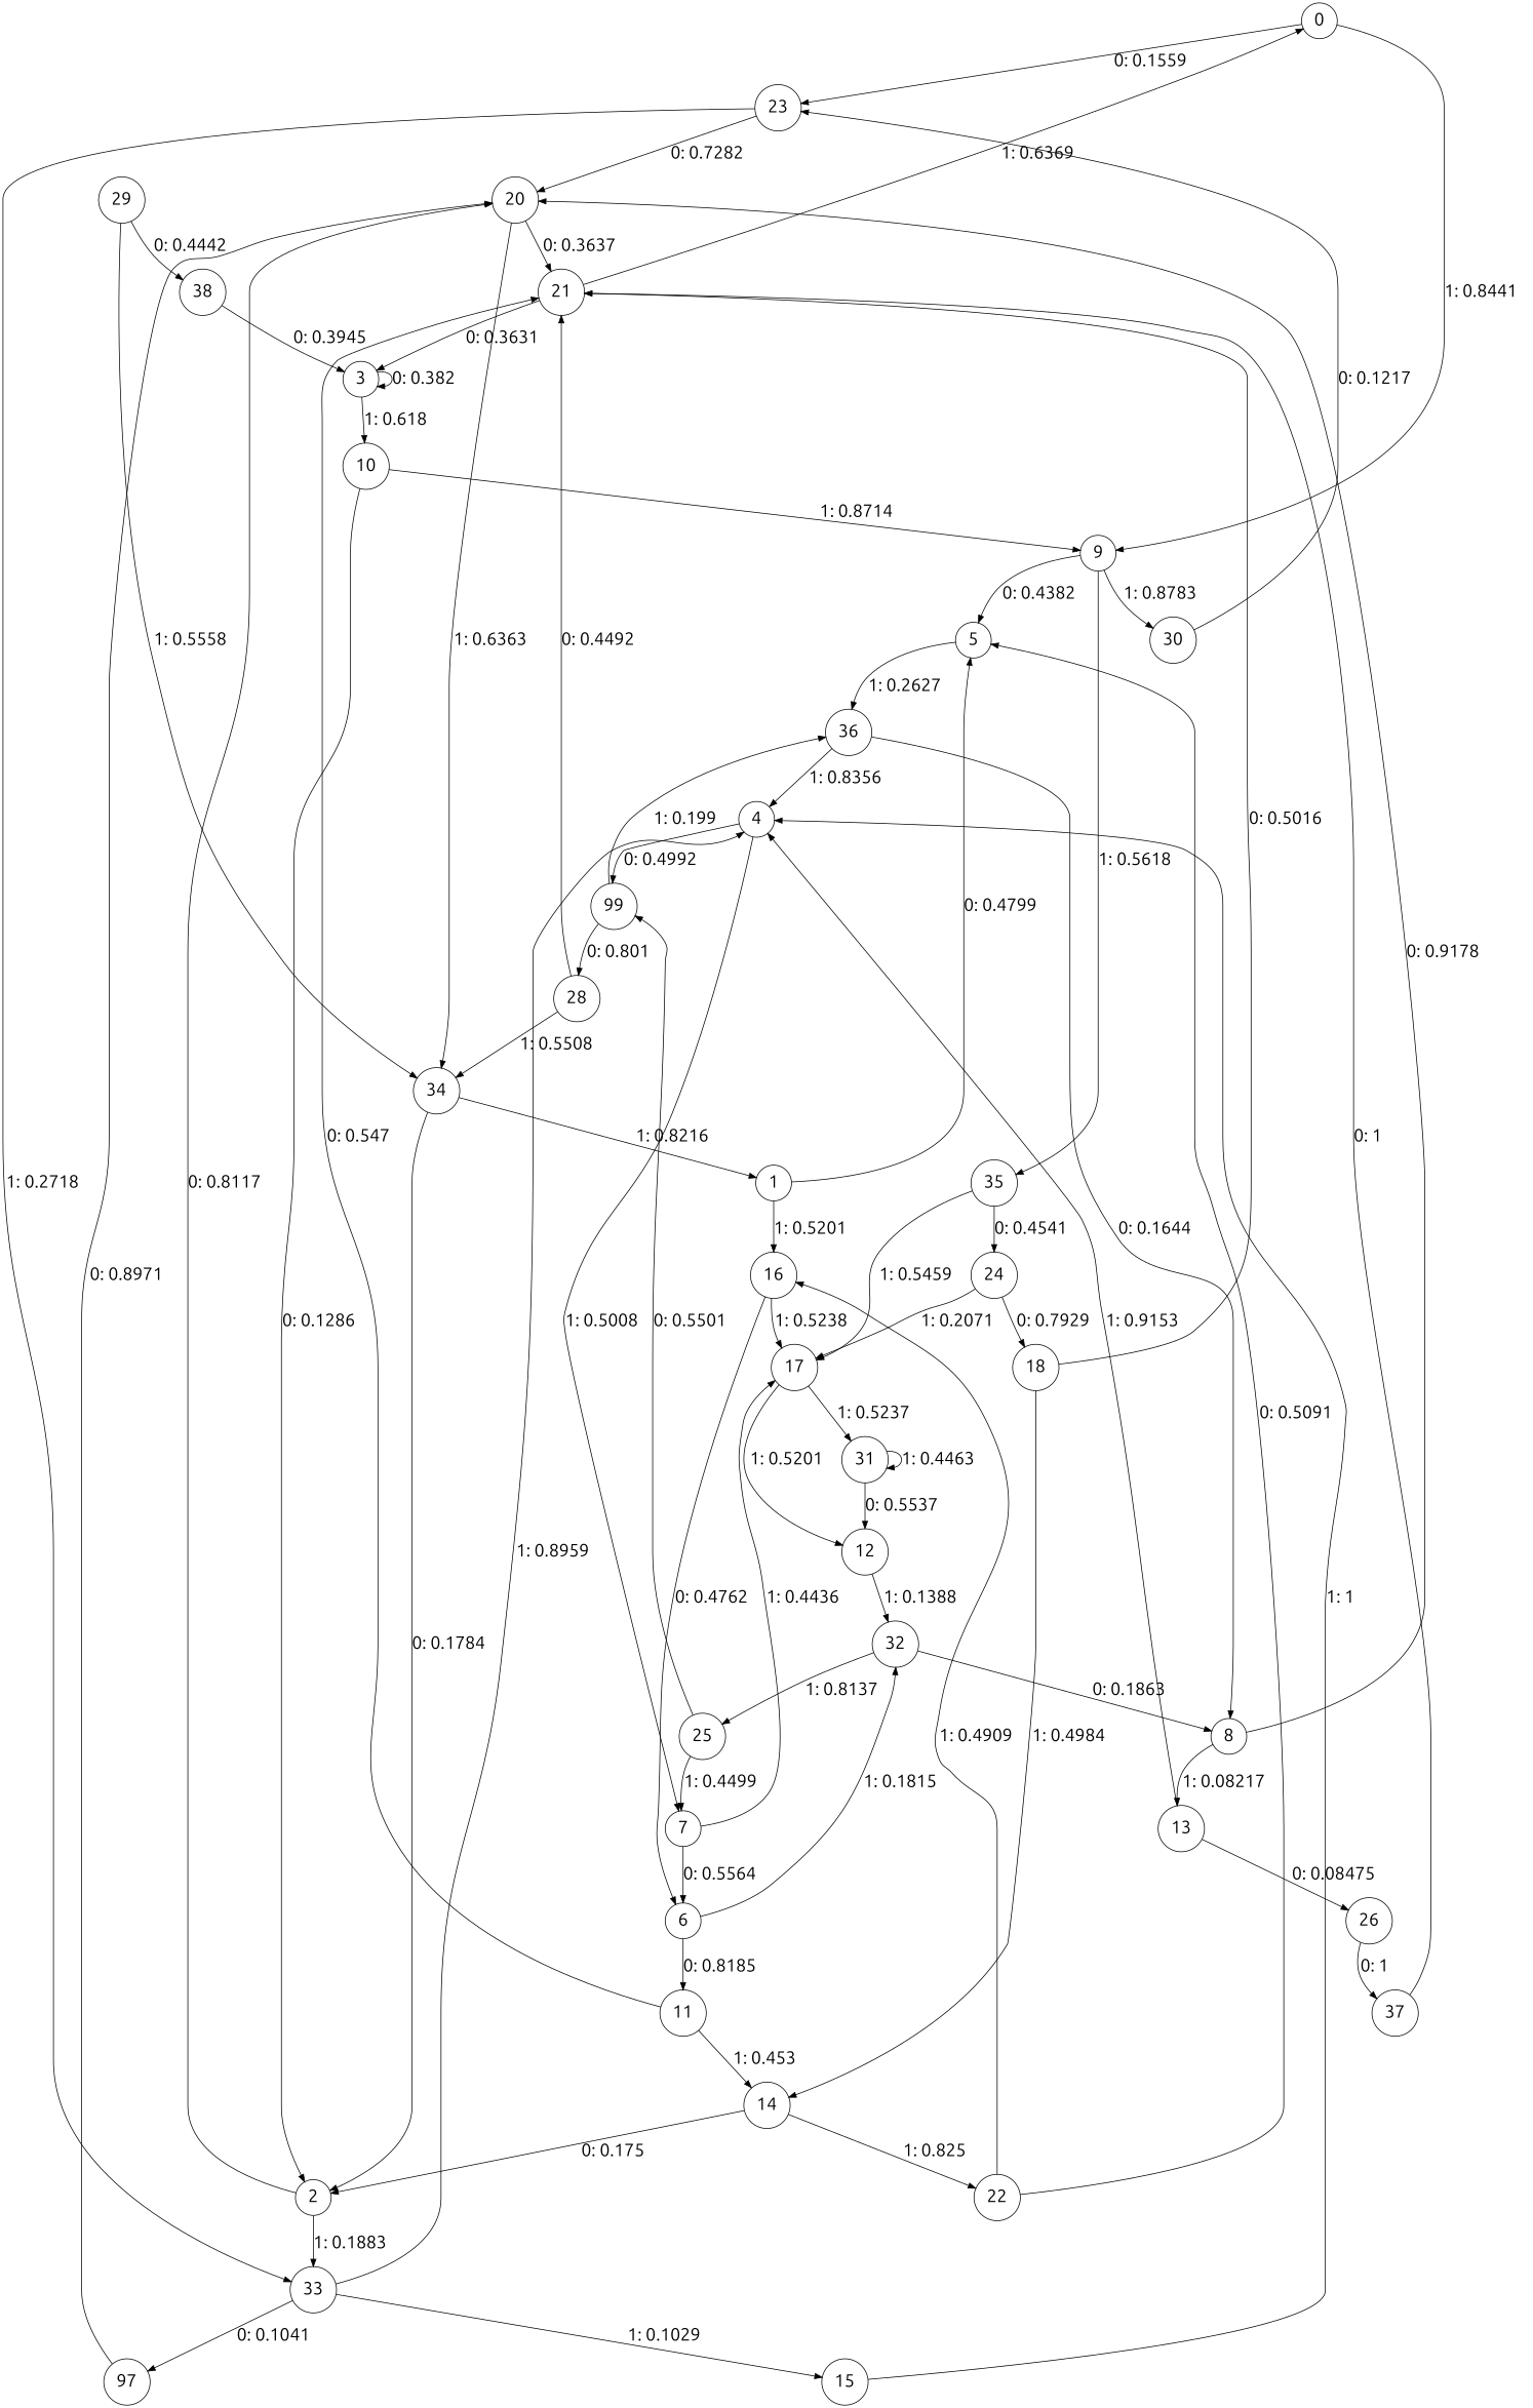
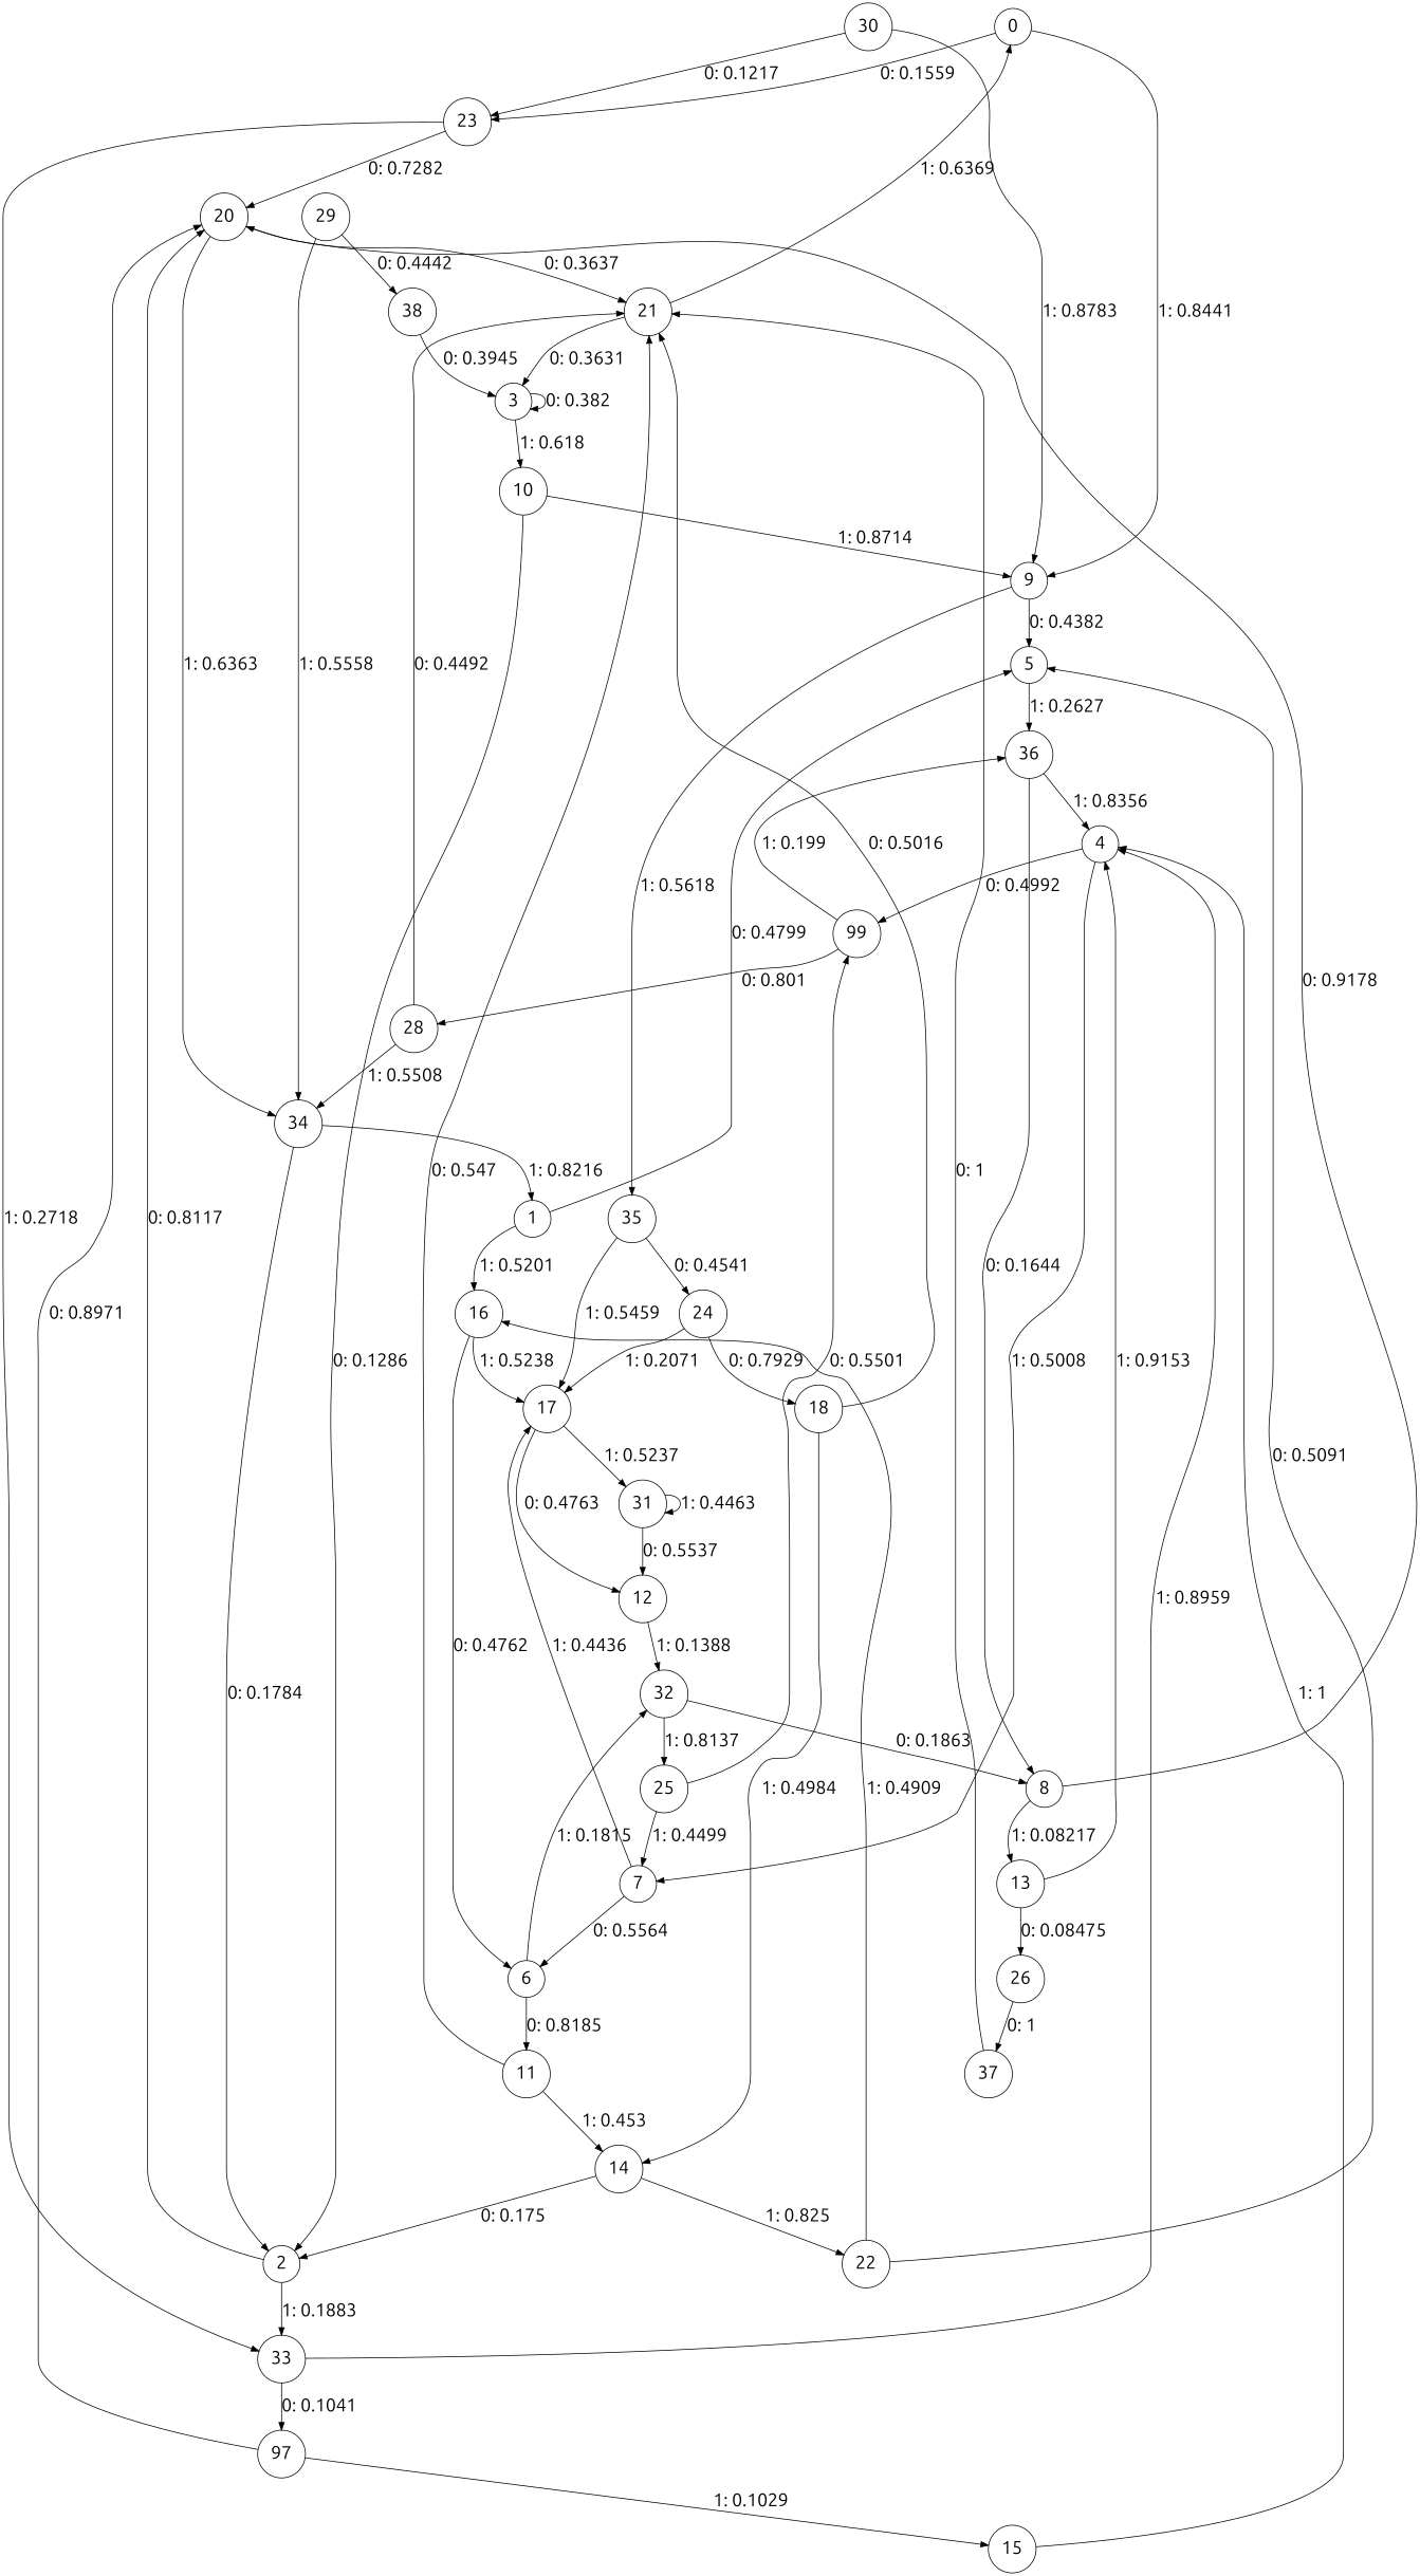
  digraph {
    fontname=Ubuntu
    node [fontname=Ubuntu fontsize=24 shape=circle]
    edge [fontname=Ubuntu fontsize=24]
    0
    23
    9
    20
    33
    5
    35
    21
    34
    4
    n11 [label=97]
    36
    17
    24
    1
    16
    6
    29
    38
    8
    11
    32
    12
    31
    2
    3
    n27 [label=99]
    7
    15
    10
    28
    13
    14
    25
    22
    26
    37
    18
    30
    0 -> 23 [label="0: 0.1559   "]
    0 -> 9 [label="1: 0.8441   "]
    23 -> 20 [label="0: 0.7282   "]
    23 -> 33 [label="1: 0.2718   "]
    9 -> 5 [label="0: 0.4382   "]
    9 -> 35 [label="1: 0.5618   "]
    20 -> 21 [label="0: 0.3637   "]
    20 -> 34 [label="1: 0.6363   "]
    33 -> 4 [label="1: 0.8959   "]
    33 -> n11 [label="0: 0.1041   "]
    5 -> 36 [label="1: 0.2627   "]
    35 -> 17 [label="1: 0.5459   "]
    35 -> 24 [label="0: 0.4541   "]
    21 -> 0 [label="1: 0.6369   "]
    21 -> 3 [label="0: 0.3631   "]
    34 -> 1 [label="1: 0.8216   "]
    34 -> 2 [label="0: 0.1784   "]
    4 -> n27 [label="0: 0.4992   "]
    4 -> 7 [label="1: 0.5008   "]
    n11 -> 20 [label="0: 0.8971   "]
-   33 -> 15 [label="1: 0.1029   "]
+   n11 -> 15 [label="1: 0.1029   "]
    36 -> 4 [label="1: 0.8356   "]
    36 -> 8 [label="0: 0.1644   "]
-   17 -> 12 [label="1: 0.5201   "]
+   17 -> 12 [label="0: 0.4763   "]
    17 -> 31 [label="1: 0.5237   "]
    24 -> 17 [label="1: 0.2071   "]
    24 -> 18 [label="0: 0.7929   "]
    1 -> 5 [label="0: 0.4799   "]
    1 -> 16 [label="1: 0.5201   "]
    16 -> 17 [label="1: 0.5238   "]
    16 -> 6 [label="0: 0.4762   "]
    6 -> 11 [label="0: 0.8185   "]
    6 -> 32 [label="1: 0.1815   "]
    29 -> 34 [label="1: 0.5558   "]
    29 -> 38 [label="0: 0.4442   "]
    38 -> 3 [label="0: 0.3945   "]
    8 -> 20 [label="0: 0.9178   "]
    8 -> 13 [label="1: 0.08217  "]
    11 -> 21 [label="0: 0.547    "]
    11 -> 14 [label="1: 0.453    "]
    32 -> 8 [label="0: 0.1863   "]
    32 -> 25 [label="1: 0.8137   "]
    12 -> 32 [label="1: 0.1388   "]
    31 -> 12 [label="0: 0.5537   "]
    31 -> 31 [label="1: 0.4463   "]
    2 -> 20 [label="0: 0.8117   "]
    2 -> 33 [label="1: 0.1883   "]
    3 -> 3 [label="0: 0.382    "]
    3 -> 10 [label="1: 0.618    "]
    n27 -> 36 [label="1: 0.199    "]
    n27 -> 28 [label="0: 0.801    "]
    7 -> 17 [label="1: 0.4436   "]
    7 -> 6 [label="0: 0.5564   "]
    15 -> 4 [label="1: 1        "]
    10 -> 9 [label="1: 0.8714   "]
    10 -> 2 [label="0: 0.1286   "]
    28 -> 21 [label="0: 0.4492   "]
    28 -> 34 [label="1: 0.5508   "]
    13 -> 4 [label="1: 0.9153   "]
    13 -> 26 [label="0: 0.08475  "]
    14 -> 2 [label="0: 0.175    "]
    14 -> 22 [label="1: 0.825    "]
    25 -> n27 [label="0: 0.5501   "]
    25 -> 7 [label="1: 0.4499   "]
    22 -> 5 [label="0: 0.5091   "]
    22 -> 16 [label="1: 0.4909   "]
    26 -> 37 [label="0: 1        "]
    37 -> 21 [label="0: 1        "]
    18 -> 21 [label="0: 0.5016   "]
    18 -> 14 [label="1: 0.4984   "]
    30 -> 23 [label="0: 0.1217   "]
-   9 -> 30 [label="1: 0.8783   "]
+   30 -> 9 [label="1: 0.8783   "]
  }
